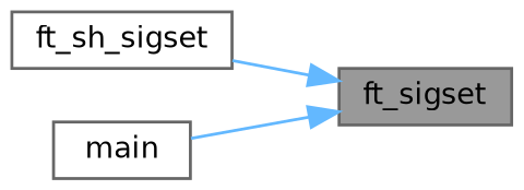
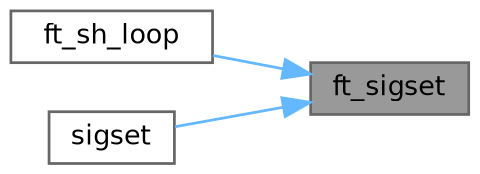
  digraph {
    rankdir=RL
    node [color=grey40 fillcolor=white fontname=Helvetica fontsize=10 shape=box style=filled]
    edge [color=steelblue1 dir=back fontname=Helvetica fontsize=10 labelfontname=Helvetica labelfontsize=10 style=solid]
    n1 [color=gray40 fillcolor=grey60 fontcolor=black height=0.2 label=ft_sigset width=0.4]
-   n2 [height=0.2 label=ft_sh_sigset width=0.4]
-   n3 [height=0.2 label=main width=0.4]
+   n2 [height=0.2 label=ft_sh_loop width=0.4]
+   n3 [height=0.2 label=sigset width=0.4]
    n1 -> n2
    n1 -> n3
  }
